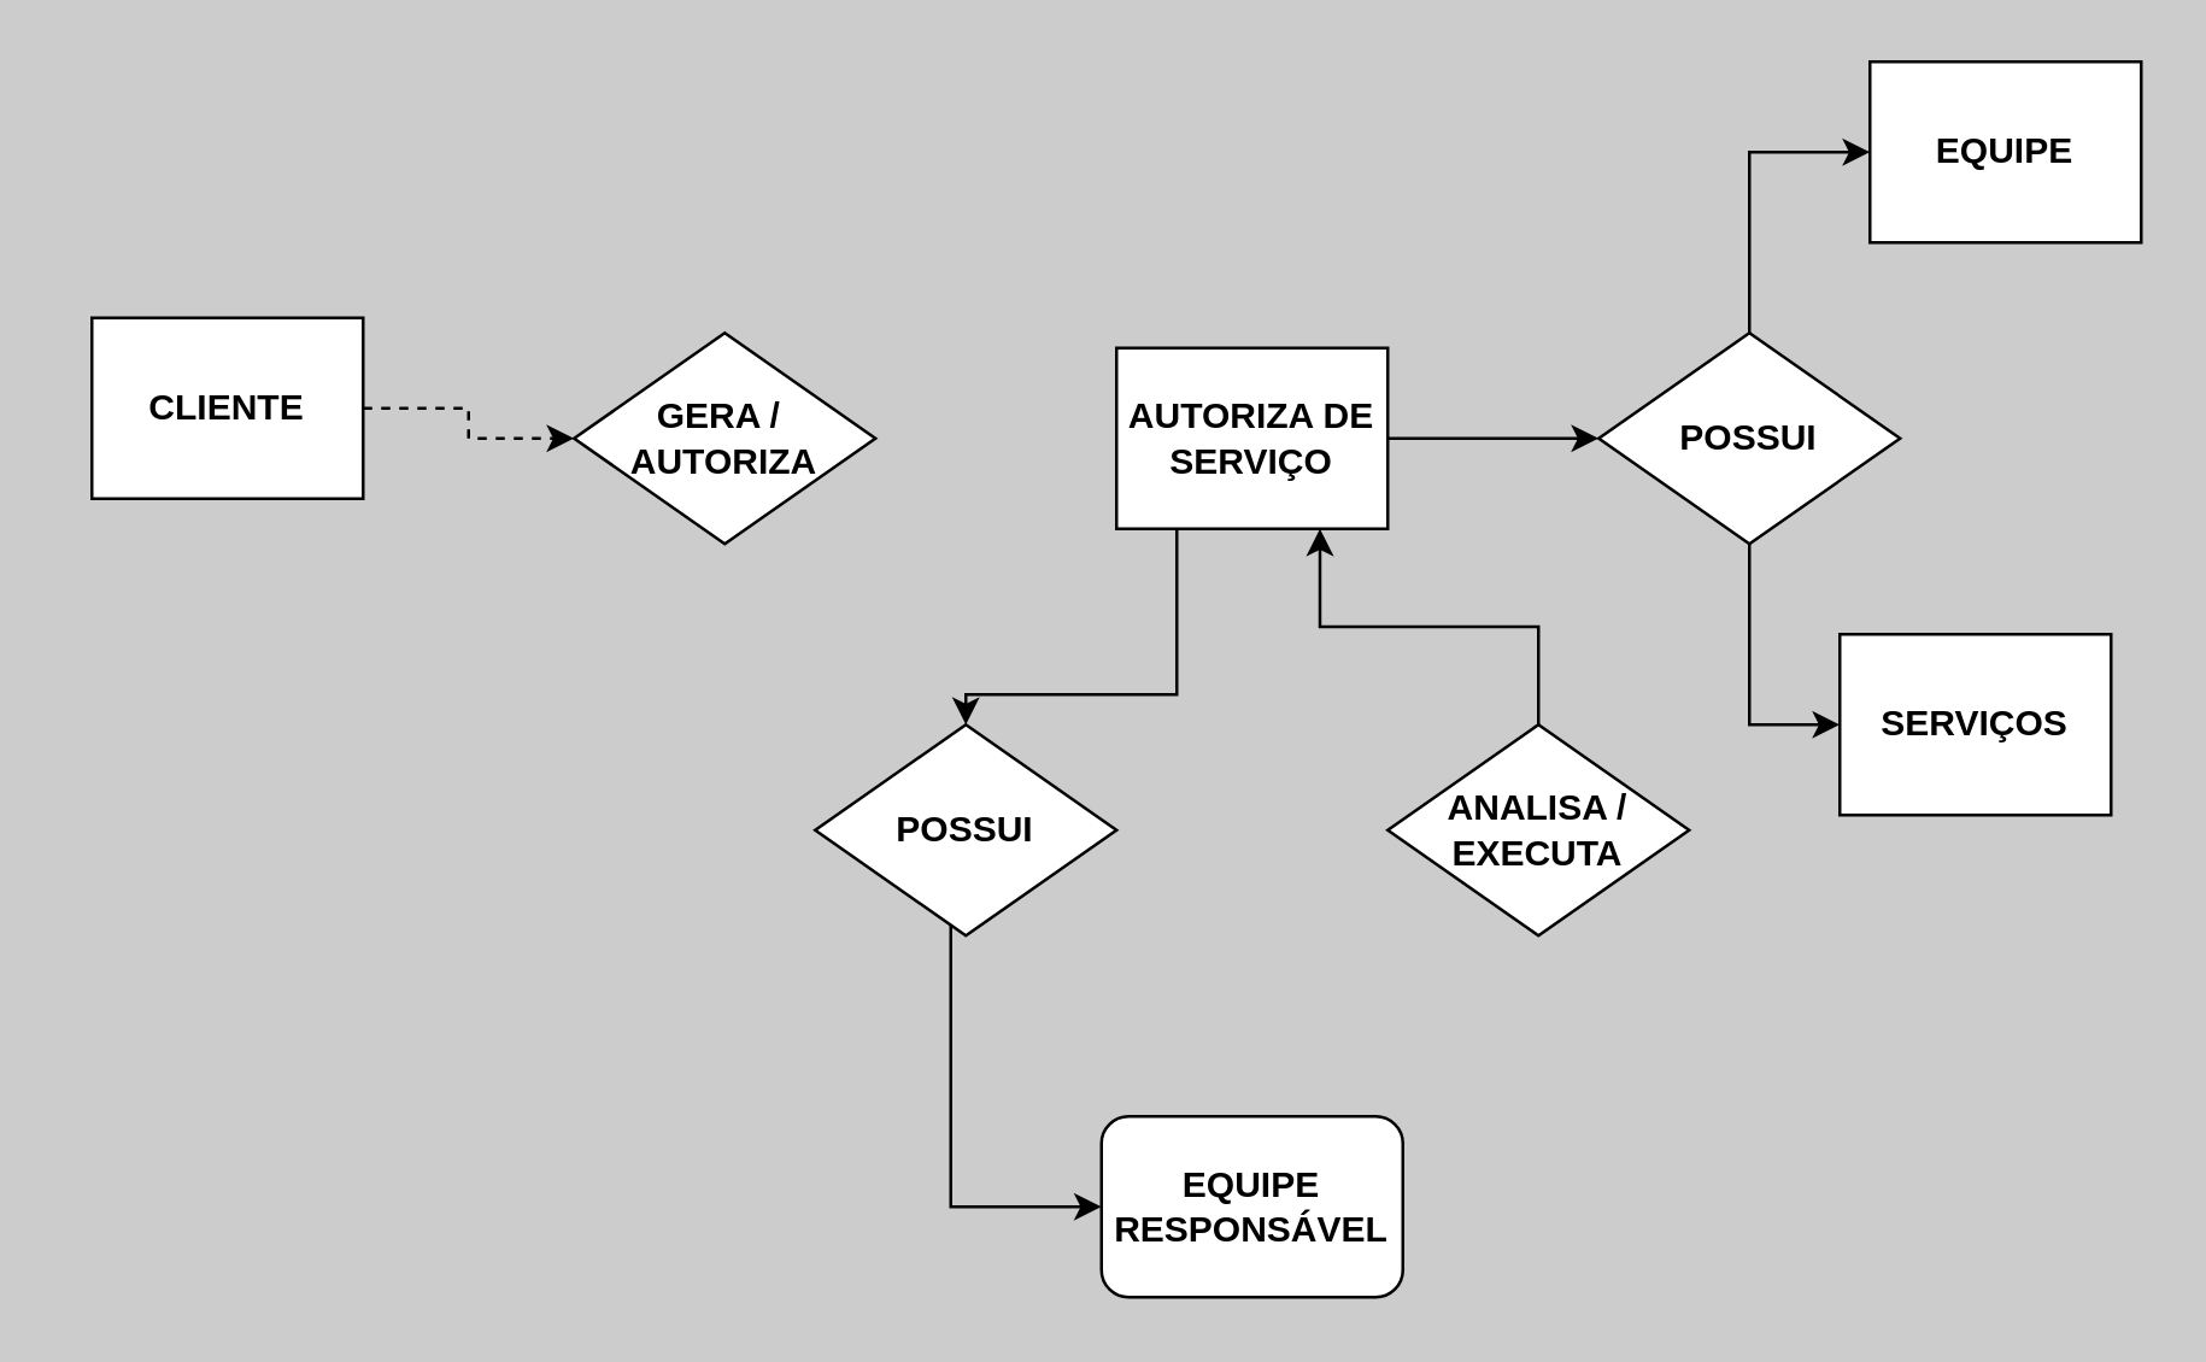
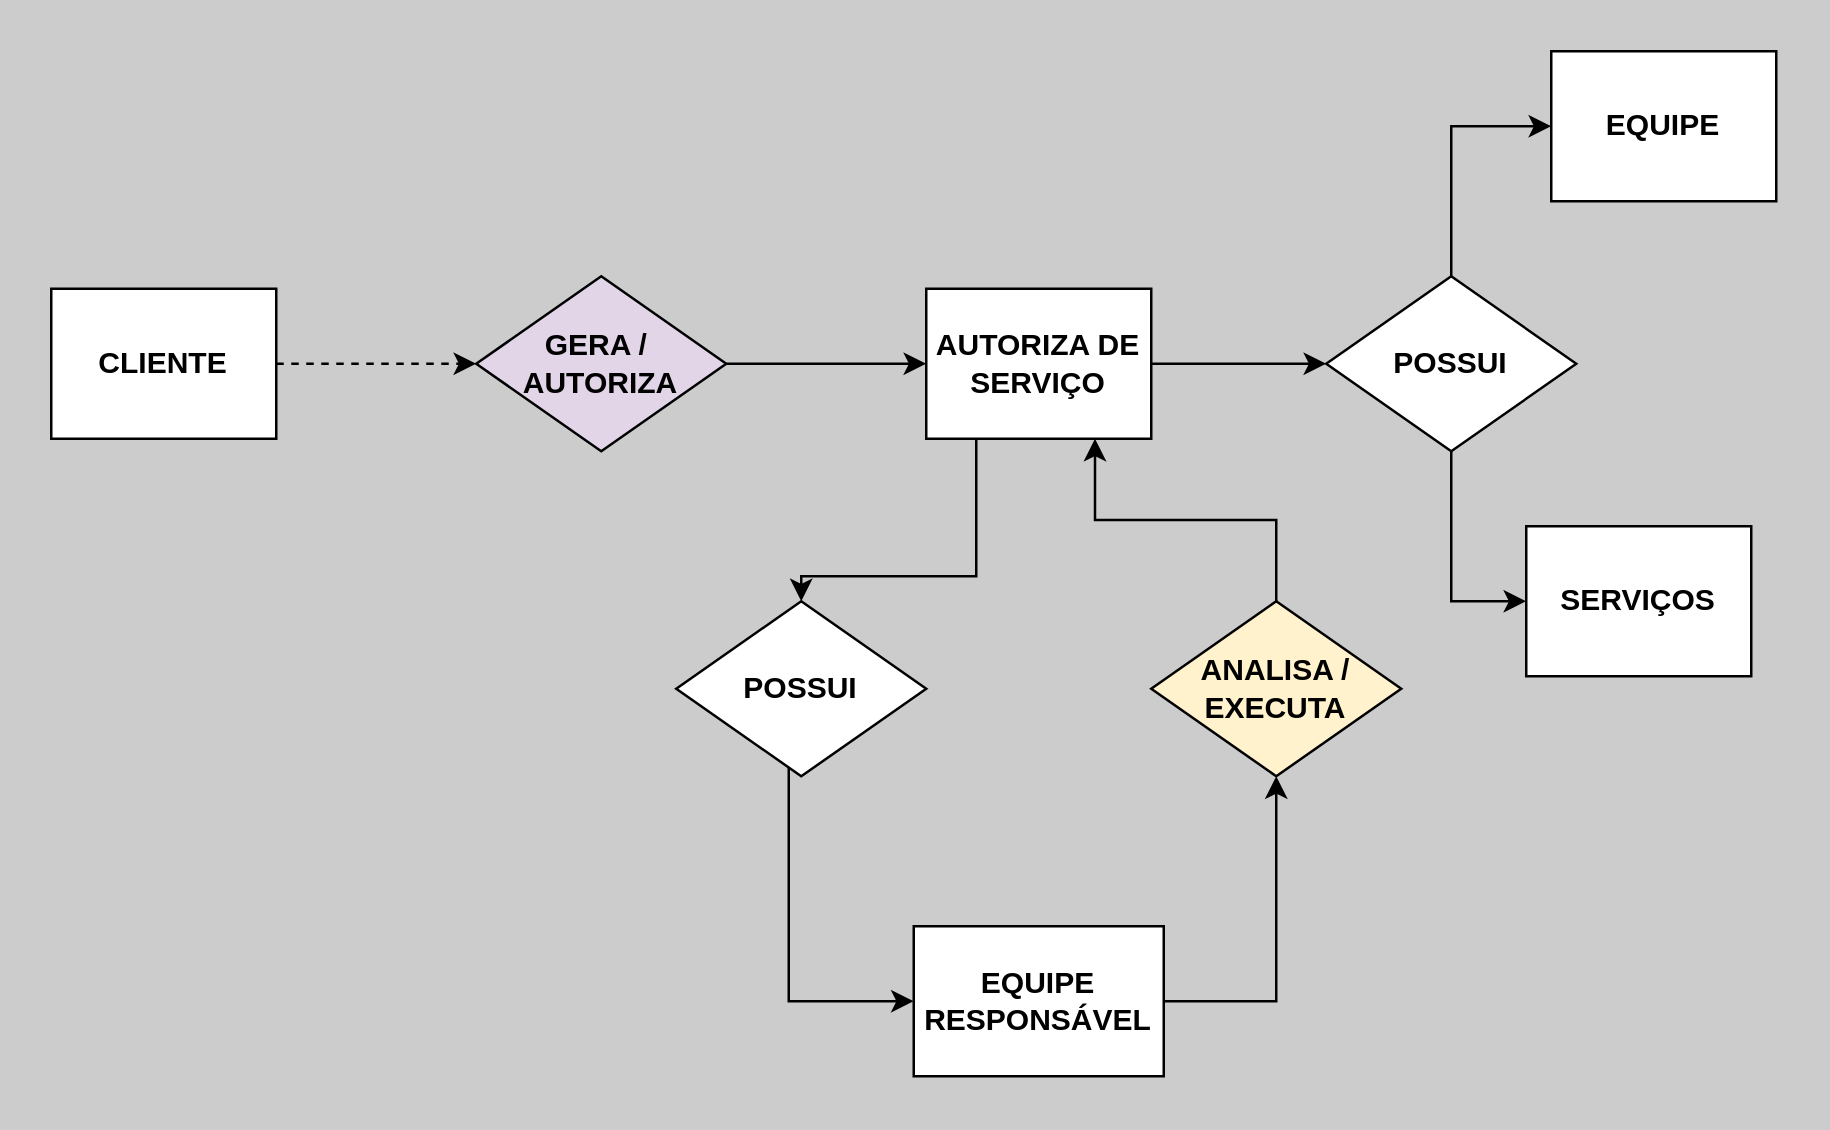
  <mxCell id="0" />
  <mxCell id="1" parent="0" />
  <mxCell id="2" value="" style="edgeStyle=orthogonalEdgeStyle;rounded=0;orthogonalLoop=1;jettySize=auto;html=1;dashed=1;" edge="1" parent="1" source="3" target="12"><mxGeometry relative="1" as="geometry" /></mxCell>
- <mxCell id="3" value="&lt;div&gt;&lt;b&gt;CLIENTE&lt;/b&gt;&lt;/div&gt;" style="rounded=0;whiteSpace=wrap;html=1;" vertex="1" parent="1"><mxGeometry x="30" y="105" width="90" height="60" as="geometry" /></mxCell>
- <mxCell id="5" value="&lt;b&gt;EQUIPE RESPONSÁVEL&lt;/b&gt;" style="whiteSpace=wrap;html=1;rounded=1;" vertex="1" parent="1"><mxGeometry x="365" y="370" width="100" height="60" as="geometry" /></mxCell>
+ <mxCell id="3" value="&lt;div&gt;&lt;b&gt;CLIENTE&lt;/b&gt;&lt;/div&gt;" style="rounded=0;whiteSpace=wrap;html=1;" vertex="1" parent="1"><mxGeometry x="20" y="115" width="90" height="60" as="geometry" /></mxCell>
+ <mxCell id="4" value="" style="edgeStyle=orthogonalEdgeStyle;rounded=0;orthogonalLoop=1;jettySize=auto;html=1;" edge="1" parent="1" source="5" target="19"><mxGeometry relative="1" as="geometry"><Array as="points"><mxPoint x="510" y="400" /></Array></mxGeometry></mxCell>
+ <mxCell id="5" value="&lt;b&gt;EQUIPE RESPONSÁVEL&lt;/b&gt;" style="rounded=0;whiteSpace=wrap;html=1;" vertex="1" parent="1"><mxGeometry x="365" y="370" width="100" height="60" as="geometry" /></mxCell>
  <mxCell id="6" value="&lt;b&gt;EQUIPE&lt;/b&gt;" style="rounded=0;whiteSpace=wrap;html=1;" vertex="1" parent="1"><mxGeometry x="620" y="20" width="90" height="60" as="geometry" /></mxCell>
  <mxCell id="7" value="" style="edgeStyle=orthogonalEdgeStyle;rounded=0;orthogonalLoop=1;jettySize=auto;html=1;" edge="1" parent="1" source="9" target="17"><mxGeometry relative="1" as="geometry" /></mxCell>
  <mxCell id="8" value="" style="edgeStyle=orthogonalEdgeStyle;rounded=0;orthogonalLoop=1;jettySize=auto;html=1;" edge="1" parent="1" source="9" target="14"><mxGeometry relative="1" as="geometry"><Array as="points"><mxPoint x="390" y="230" /></Array></mxGeometry></mxCell>
  <mxCell id="9" value="&lt;b&gt;AUTORIZA DE SERVIÇO&lt;/b&gt;" style="rounded=0;whiteSpace=wrap;html=1;" vertex="1" parent="1"><mxGeometry x="370" y="115" width="90" height="60" as="geometry" /></mxCell>
  <mxCell id="10" value="&lt;b&gt;SERVIÇOS&lt;/b&gt;" style="rounded=0;whiteSpace=wrap;html=1;" vertex="1" parent="1"><mxGeometry x="610" y="210" width="90" height="60" as="geometry" /></mxCell>
- <mxCell id="12" value="&lt;div&gt;&lt;b&gt;GERA /&amp;nbsp;&lt;/b&gt;&lt;/div&gt;&lt;div&gt;&lt;b&gt;AUTORIZA&lt;/b&gt;&lt;/div&gt;" style="rhombus;whiteSpace=wrap;html=1;rounded=0;rotation=0;" vertex="1" parent="1"><mxGeometry x="190" y="110" width="100" height="70" as="geometry" /></mxCell>
+ <mxCell id="11" value="" style="edgeStyle=orthogonalEdgeStyle;rounded=0;orthogonalLoop=1;jettySize=auto;html=1;" edge="1" parent="1" source="12" target="9"><mxGeometry relative="1" as="geometry" /></mxCell>
+ <mxCell id="12" value="&lt;div&gt;&lt;b&gt;GERA /&amp;nbsp;&lt;/b&gt;&lt;/div&gt;&lt;div&gt;&lt;b&gt;AUTORIZA&lt;/b&gt;&lt;/div&gt;" style="rhombus;whiteSpace=wrap;html=1;rounded=0;rotation=0;fillColor=#e1d5e7;" vertex="1" parent="1"><mxGeometry x="190" y="110" width="100" height="70" as="geometry" /></mxCell>
  <mxCell id="13" value="" style="edgeStyle=orthogonalEdgeStyle;rounded=0;orthogonalLoop=1;jettySize=auto;html=1;" edge="1" parent="1" source="14" target="5"><mxGeometry relative="1" as="geometry"><Array as="points"><mxPoint x="315" y="400" /></Array></mxGeometry></mxCell>
  <mxCell id="14" value="&lt;b&gt;POSSUI&lt;/b&gt;" style="rhombus;whiteSpace=wrap;html=1;rounded=0;" vertex="1" parent="1"><mxGeometry x="270" y="240" width="100" height="70" as="geometry" /></mxCell>
  <mxCell id="15" style="edgeStyle=orthogonalEdgeStyle;rounded=0;orthogonalLoop=1;jettySize=auto;html=1;entryX=0;entryY=0.5;entryDx=0;entryDy=0;" edge="1" parent="1" source="17" target="6"><mxGeometry relative="1" as="geometry" /></mxCell>
  <mxCell id="16" style="edgeStyle=orthogonalEdgeStyle;rounded=0;orthogonalLoop=1;jettySize=auto;html=1;entryX=0;entryY=0.5;entryDx=0;entryDy=0;" edge="1" parent="1" source="17" target="10"><mxGeometry relative="1" as="geometry" /></mxCell>
  <mxCell id="17" value="&lt;b&gt;POSSUI&lt;/b&gt;" style="rhombus;whiteSpace=wrap;html=1;rounded=0;rotation=0;" vertex="1" parent="1"><mxGeometry x="530" y="110" width="100" height="70" as="geometry" /></mxCell>
  <mxCell id="18" style="edgeStyle=orthogonalEdgeStyle;shape=connector;rounded=0;orthogonalLoop=1;jettySize=auto;html=1;entryX=0.75;entryY=1;entryDx=0;entryDy=0;labelBackgroundColor=default;strokeColor=default;fontFamily=Helvetica;fontSize=11;fontColor=default;endArrow=classic;" edge="1" parent="1" source="19" target="9"><mxGeometry relative="1" as="geometry" /></mxCell>
- <mxCell id="19" value="&lt;div&gt;&lt;b&gt;ANALISA / EXECUTA&lt;/b&gt;&lt;/div&gt;" style="rhombus;whiteSpace=wrap;html=1;rounded=0;" vertex="1" parent="1"><mxGeometry x="460" y="240" width="100" height="70" as="geometry" /></mxCell>
+ <mxCell id="19" value="&lt;div&gt;&lt;b&gt;ANALISA / EXECUTA&lt;/b&gt;&lt;/div&gt;" style="rhombus;whiteSpace=wrap;html=1;rounded=0;fillColor=#fff2cc;" vertex="1" parent="1"><mxGeometry x="460" y="240" width="100" height="70" as="geometry" /></mxCell>
